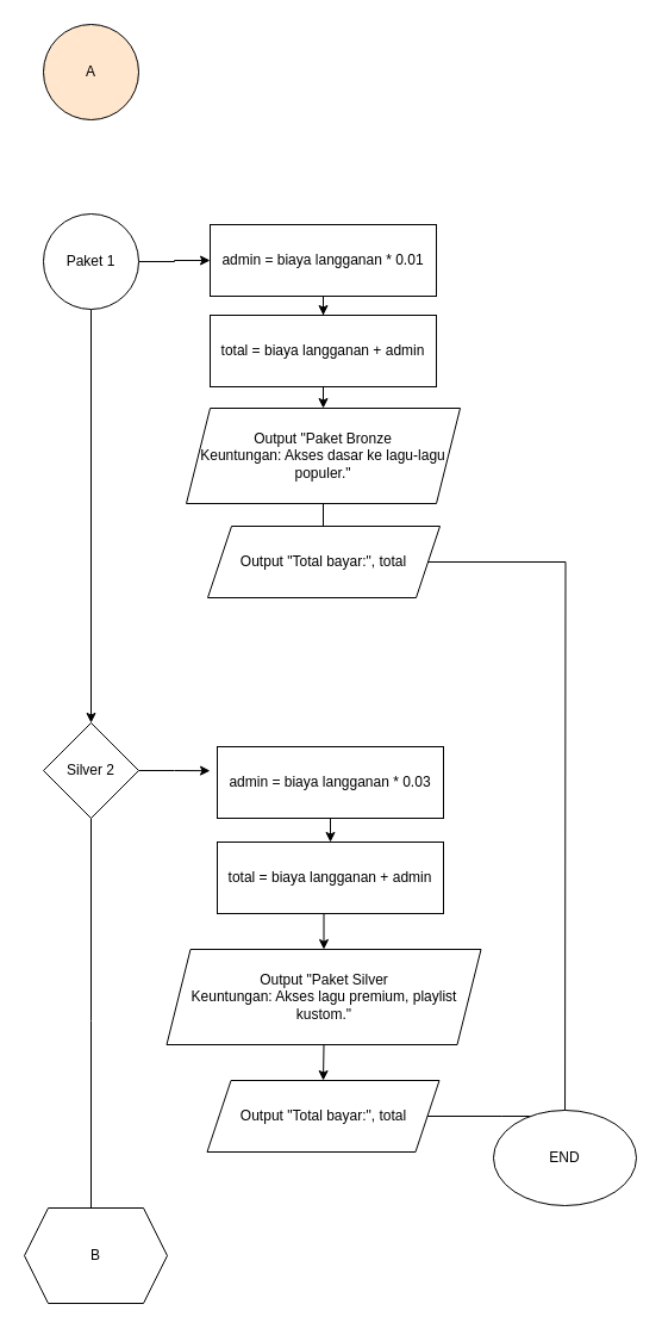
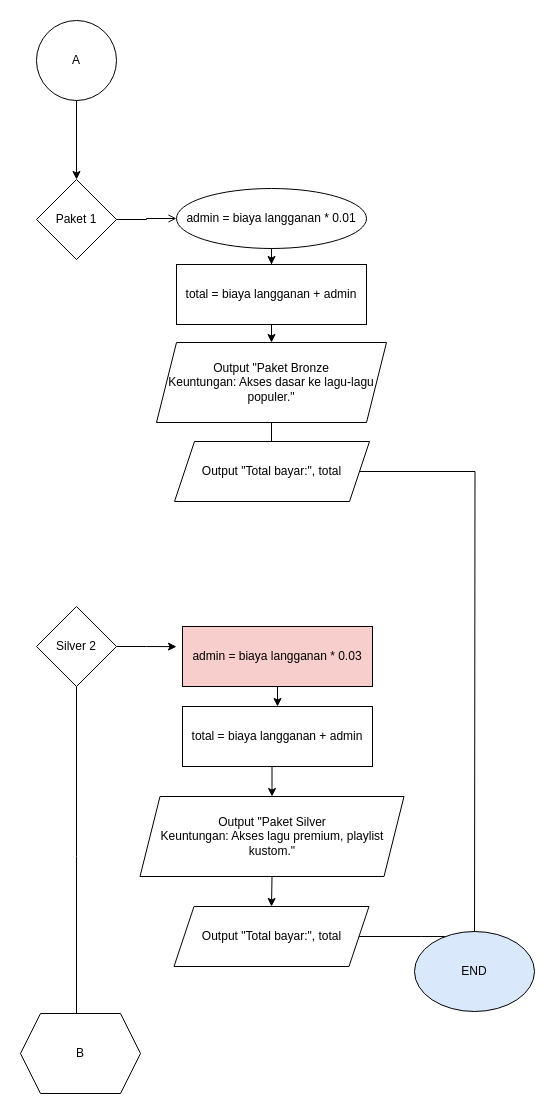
  <mxCell id="0" />
  <mxCell id="1" parent="0" />
- <mxCell id="2" value="" style="edgeStyle=orthogonalEdgeStyle;rounded=0;orthogonalLoop=1;jettySize=auto;html=1;fontFamily=Helvetica;fontSize=12;fontColor=default;" edge="1" parent="1" source="4" target="9"><mxGeometry relative="1" as="geometry" /></mxCell>
- <mxCell id="3" value="" style="edgeStyle=orthogonalEdgeStyle;rounded=0;orthogonalLoop=1;jettySize=auto;html=1;fontFamily=Helvetica;fontSize=12;fontColor=default;" edge="1" parent="1" source="4" target="11"><mxGeometry relative="1" as="geometry" /></mxCell>
- <mxCell id="4" value="Paket 1" style="ellipse;whiteSpace=wrap;html=1;" vertex="1" parent="1"><mxGeometry x="36" y="179" width="80" height="80" as="geometry" /></mxCell>
+ <mxCell id="3" value="" style="edgeStyle=orthogonalEdgeStyle;rounded=0;orthogonalLoop=1;jettySize=auto;html=1;fontFamily=Helvetica;fontSize=12;fontColor=default;endArrow=open;" edge="1" parent="1" source="4" target="11"><mxGeometry relative="1" as="geometry" /></mxCell>
+ <mxCell id="4" value="Paket 1" style="rhombus;whiteSpace=wrap;html=1;" vertex="1" parent="1"><mxGeometry x="36" y="179" width="80" height="80" as="geometry" /></mxCell>
  <mxCell id="5" value="" style="edgeStyle=orthogonalEdgeStyle;rounded=0;orthogonalLoop=1;jettySize=auto;html=1;fontFamily=Helvetica;fontSize=12;fontColor=default;" edge="1" parent="1" source="6" target="15"><mxGeometry relative="1" as="geometry" /></mxCell>
  <mxCell id="6" value="Output &quot;Paket Bronze&lt;div&gt;Keuntungan: Akses dasar ke lagu-lagu populer.&quot;&lt;/div&gt;" style="shape=parallelogram;perimeter=parallelogramPerimeter;whiteSpace=wrap;html=1;fixedSize=1;" vertex="1" parent="1"><mxGeometry x="156" y="342" width="230" height="80" as="geometry" /></mxCell>
  <mxCell id="7" style="edgeStyle=orthogonalEdgeStyle;rounded=0;orthogonalLoop=1;jettySize=auto;html=1;exitX=1;exitY=0.5;exitDx=0;exitDy=0;fontFamily=Helvetica;fontSize=12;fontColor=default;" edge="1" parent="1" source="9"><mxGeometry relative="1" as="geometry"><mxPoint x="176" y="646.154" as="targetPoint" /></mxGeometry></mxCell>
  <mxCell id="8" value="" style="edgeStyle=orthogonalEdgeStyle;rounded=0;orthogonalLoop=1;jettySize=auto;html=1;fontFamily=Helvetica;fontSize=12;fontColor=default;" edge="1" parent="1" source="9"><mxGeometry relative="1" as="geometry"><mxPoint x="76" y="1026" as="targetPoint" /></mxGeometry></mxCell>
  <mxCell id="9" value="Silver 2" style="rhombus;whiteSpace=wrap;html=1;" vertex="1" parent="1"><mxGeometry x="36" y="606" width="80" height="80" as="geometry" /></mxCell>
  <mxCell id="10" value="" style="edgeStyle=orthogonalEdgeStyle;rounded=0;orthogonalLoop=1;jettySize=auto;html=1;fontFamily=Helvetica;fontSize=12;fontColor=default;" edge="1" parent="1" source="11" target="13"><mxGeometry relative="1" as="geometry" /></mxCell>
- <mxCell id="11" value="admin = biaya langganan * 0.01" style="whiteSpace=wrap;html=1;" vertex="1" parent="1"><mxGeometry x="176" y="188" width="190" height="60" as="geometry" /></mxCell>
+ <mxCell id="11" value="admin = biaya langganan * 0.01" style="ellipse;whiteSpace=wrap;html=1;" vertex="1" parent="1"><mxGeometry x="176" y="188" width="190" height="60" as="geometry" /></mxCell>
  <mxCell id="12" style="edgeStyle=orthogonalEdgeStyle;rounded=0;orthogonalLoop=1;jettySize=auto;html=1;exitX=0.5;exitY=1;exitDx=0;exitDy=0;entryX=0.5;entryY=0;entryDx=0;entryDy=0;fontFamily=Helvetica;fontSize=12;fontColor=default;" edge="1" parent="1" source="13" target="6"><mxGeometry relative="1" as="geometry" /></mxCell>
  <mxCell id="13" value="total = biaya langganan + admin" style="whiteSpace=wrap;html=1;" vertex="1" parent="1"><mxGeometry x="176" y="264" width="190" height="60" as="geometry" /></mxCell>
  <mxCell id="14" style="edgeStyle=orthogonalEdgeStyle;rounded=0;orthogonalLoop=1;jettySize=auto;html=1;exitX=1;exitY=0.5;exitDx=0;exitDy=0;" edge="1" parent="1" source="15"><mxGeometry relative="1" as="geometry"><mxPoint x="474" y="966" as="targetPoint" /></mxGeometry></mxCell>
  <mxCell id="15" value="Output &quot;Total bayar:&quot;, total" style="shape=parallelogram;perimeter=parallelogramPerimeter;whiteSpace=wrap;html=1;fixedSize=1;" vertex="1" parent="1"><mxGeometry x="174" y="441" width="195" height="60" as="geometry" /></mxCell>
  <mxCell id="16" style="edgeStyle=orthogonalEdgeStyle;rounded=0;orthogonalLoop=1;jettySize=auto;html=1;exitX=0.5;exitY=1;exitDx=0;exitDy=0;entryX=0.5;entryY=0;entryDx=0;entryDy=0;fontFamily=Helvetica;fontSize=12;fontColor=default;" edge="1" parent="1" source="17" target="19"><mxGeometry relative="1" as="geometry" /></mxCell>
- <mxCell id="17" value="admin = biaya langganan * 0.03" style="whiteSpace=wrap;html=1;" vertex="1" parent="1"><mxGeometry x="182" y="626" width="190" height="60" as="geometry" /></mxCell>
+ <mxCell id="17" value="admin = biaya langganan * 0.03" style="whiteSpace=wrap;html=1;fillColor=#f8cecc;" vertex="1" parent="1"><mxGeometry x="182" y="626" width="190" height="60" as="geometry" /></mxCell>
  <mxCell id="18" style="edgeStyle=orthogonalEdgeStyle;rounded=0;orthogonalLoop=1;jettySize=auto;html=1;exitX=0.5;exitY=1;exitDx=0;exitDy=0;entryX=0.5;entryY=0;entryDx=0;entryDy=0;fontFamily=Helvetica;fontSize=12;fontColor=default;" edge="1" parent="1" source="19" target="21"><mxGeometry relative="1" as="geometry" /></mxCell>
  <mxCell id="19" value="total = biaya langganan + admin" style="whiteSpace=wrap;html=1;" vertex="1" parent="1"><mxGeometry x="182" y="706" width="190" height="60" as="geometry" /></mxCell>
  <mxCell id="20" style="edgeStyle=orthogonalEdgeStyle;rounded=0;orthogonalLoop=1;jettySize=auto;html=1;exitX=0.5;exitY=1;exitDx=0;exitDy=0;fontFamily=Helvetica;fontSize=12;fontColor=default;" edge="1" parent="1" source="21"><mxGeometry relative="1" as="geometry"><mxPoint x="271" y="906" as="targetPoint" /></mxGeometry></mxCell>
  <mxCell id="21" value="Output &quot;Paket Silver&lt;div&gt;Keuntungan: Akses lagu premium, playlist kustom.&quot;&lt;/div&gt;" style="shape=parallelogram;perimeter=parallelogramPerimeter;whiteSpace=wrap;html=1;fixedSize=1;" vertex="1" parent="1"><mxGeometry x="139.5" y="796" width="264" height="80" as="geometry" /></mxCell>
  <mxCell id="22" style="edgeStyle=orthogonalEdgeStyle;rounded=0;orthogonalLoop=1;jettySize=auto;html=1;exitX=1;exitY=0.5;exitDx=0;exitDy=0;" edge="1" parent="1" source="23"><mxGeometry relative="1" as="geometry"><mxPoint x="474" y="936" as="targetPoint" /></mxGeometry></mxCell>
  <mxCell id="23" value="Output &quot;Total bayar:&quot;, total" style="shape=parallelogram;perimeter=parallelogramPerimeter;whiteSpace=wrap;html=1;fixedSize=1;" vertex="1" parent="1"><mxGeometry x="173.5" y="906" width="195" height="60" as="geometry" /></mxCell>
- <mxCell id="25" value="A" style="ellipse;whiteSpace=wrap;html=1;fillColor=#ffe6cc;" vertex="1" parent="1"><mxGeometry x="36" y="20" width="80" height="80" as="geometry" /></mxCell>
- <mxCell id="26" value="END" style="ellipse;whiteSpace=wrap;html=1;" vertex="1" parent="1"><mxGeometry x="414" y="931" width="120" height="80" as="geometry" /></mxCell>
+ <mxCell id="24" style="edgeStyle=orthogonalEdgeStyle;rounded=0;orthogonalLoop=1;jettySize=auto;html=1;exitX=0.5;exitY=1;exitDx=0;exitDy=0;entryX=0.5;entryY=0;entryDx=0;entryDy=0;" edge="1" parent="1" source="25" target="4"><mxGeometry relative="1" as="geometry" /></mxCell>
+ <mxCell id="25" value="A" style="ellipse;whiteSpace=wrap;html=1;" vertex="1" parent="1"><mxGeometry x="36" y="20" width="80" height="80" as="geometry" /></mxCell>
+ <mxCell id="26" value="END" style="ellipse;whiteSpace=wrap;html=1;fillColor=#dae8fc;" vertex="1" parent="1"><mxGeometry x="414" y="931" width="120" height="80" as="geometry" /></mxCell>
  <mxCell id="27" value="B" style="shape=hexagon;perimeter=hexagonPerimeter2;whiteSpace=wrap;html=1;fixedSize=1;" vertex="1" parent="1"><mxGeometry x="20" y="1013" width="120" height="80" as="geometry" /></mxCell>
